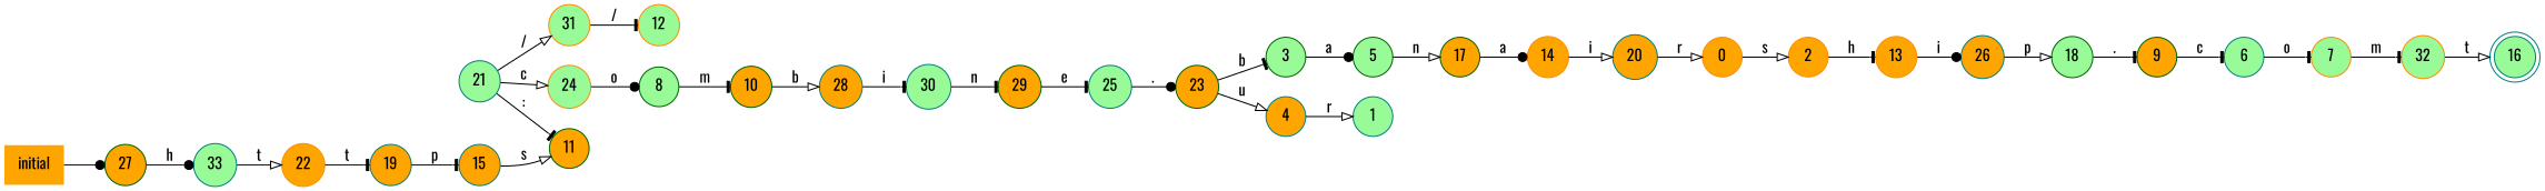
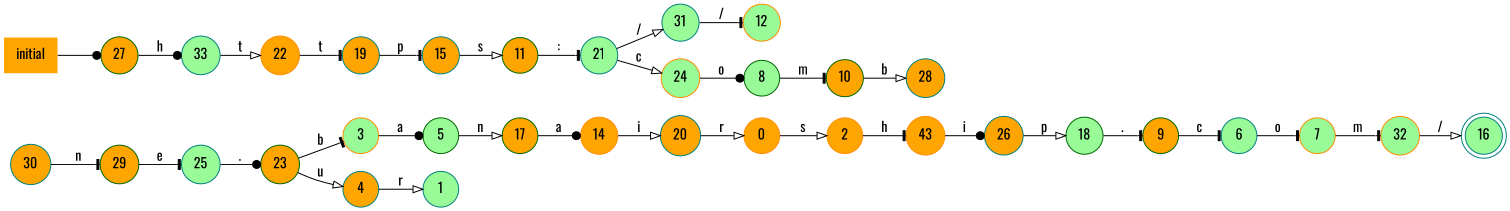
  digraph {
    fontname=Oswald
    rankdir=LR
    node [color=teal fillcolor=orange fontname=Oswald shape=circle style=filled]
    edge [arrowhead=tee fontname=Oswald]
    0 [color=darkorange]
    2 [color=darkorange]
-   13 [color=darkorange]
+   13 [color=darkorange label=43]
    26
    1 [fillcolor=palegreen]
-   3 [color=darkgreen fillcolor=palegreen]
+   3 [color=darkorange fillcolor=palegreen]
    5 [color=darkgreen fillcolor=palegreen]
    17 [color=darkgreen]
    18 [color=darkgreen fillcolor=palegreen]
    14 [color=darkorange]
    4
    20
    6 [fillcolor=palegreen]
    7 [color=darkorange fillcolor=palegreen]
    32 [color=darkorange fillcolor=palegreen]
    16 [fillcolor=palegreen shape=doublecircle]
    8 [color=darkgreen fillcolor=palegreen]
    10 [color=darkgreen]
    28
-   30 [fillcolor=palegreen]
+   30
    9 [color=darkgreen]
    29 [color=darkgreen]
    11 [color=darkgreen]
    21 [fillcolor=palegreen]
-   31 [color=darkorange fillcolor=palegreen]
+   31 [fillcolor=palegreen]
    24 [color=darkorange fillcolor=palegreen]
    12 [color=darkorange fillcolor=palegreen]
    15
    19
    22 [color=darkorange]
    23 [color=darkgreen]
    25 [fillcolor=palegreen]
    27 [color=darkgreen]
    33 [fillcolor=palegreen]
    initial [color=darkgreen shape=plaintext]
    0 -> 2 [arrowhead=onormal label=s]
    2 -> 13 [label=h]
    13 -> 26 [arrowhead=dot label=i]
    26 -> 18 [arrowhead=onormal label=p]
    3 -> 5 [arrowhead=dot label=a]
    5 -> 17 [arrowhead=onormal label=n]
    17 -> 14 [arrowhead=dot label=a]
    18 -> 9 [label="."]
    14 -> 20 [arrowhead=onormal label=i]
    4 -> 1 [arrowhead=onormal label=r]
    20 -> 0 [arrowhead=onormal label=r]
    6 -> 7 [label=o]
    7 -> 32 [label=m]
-   32 -> 16 [arrowhead=onormal label=t]
+   32 -> 16 [arrowhead=onormal label="/"]
    8 -> 10 [label=m]
    10 -> 28 [arrowhead=onormal label=b]
-   28 -> 30 [label=i]
    30 -> 29 [label=n]
    9 -> 6 [label=c]
    29 -> 25 [label=e]
-   21 -> 11 [label=":"]
+   11 -> 21 [label=":"]
    21 -> 31 [arrowhead=onormal label="/"]
    21 -> 24 [arrowhead=onormal label=c]
    31 -> 12 [label="/"]
    24 -> 8 [arrowhead=dot label=o]
    15 -> 11 [arrowhead=onormal label=s]
    19 -> 15 [label=p]
    22 -> 19 [label=t]
    23 -> 3 [label=b]
    23 -> 4 [arrowhead=onormal label=u]
    25 -> 23 [arrowhead=dot label="."]
    27 -> 33 [arrowhead=dot label=h]
    33 -> 22 [arrowhead=onormal label=t]
    initial -> 27 [arrowhead=dot]
  }
